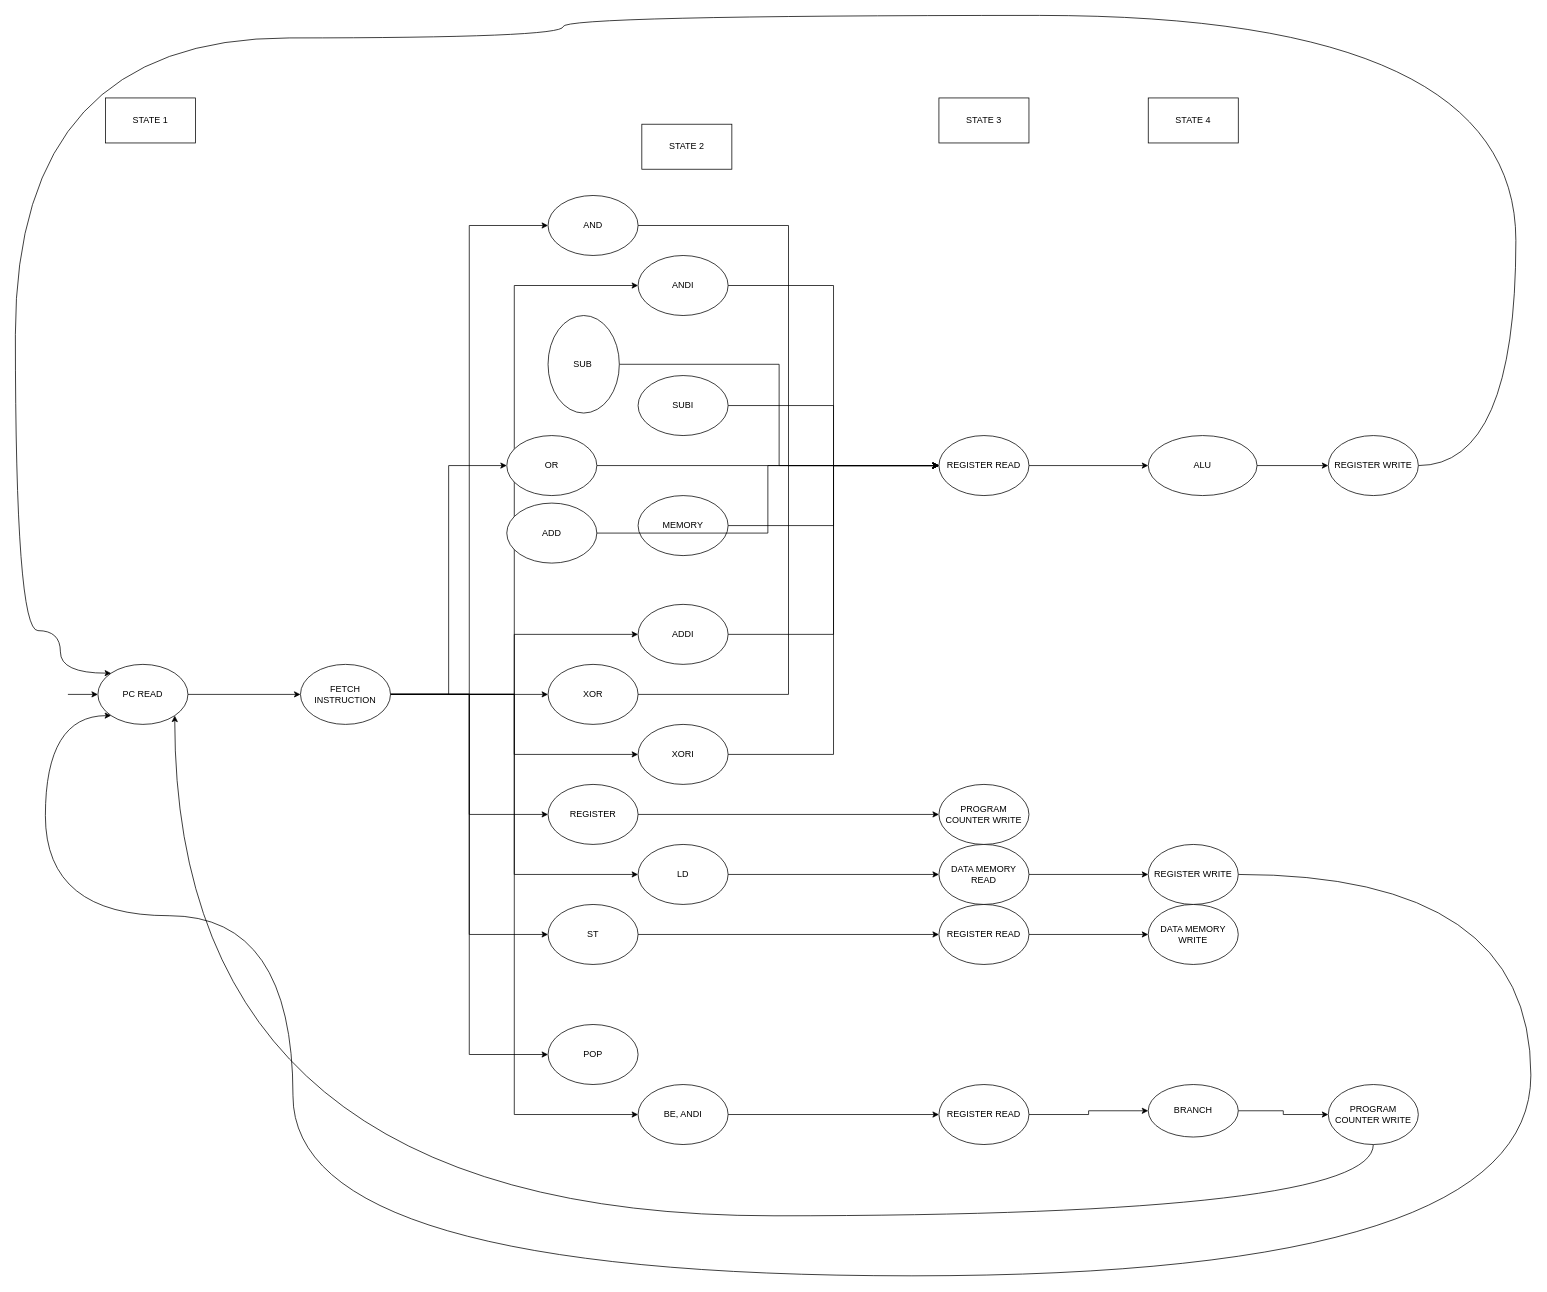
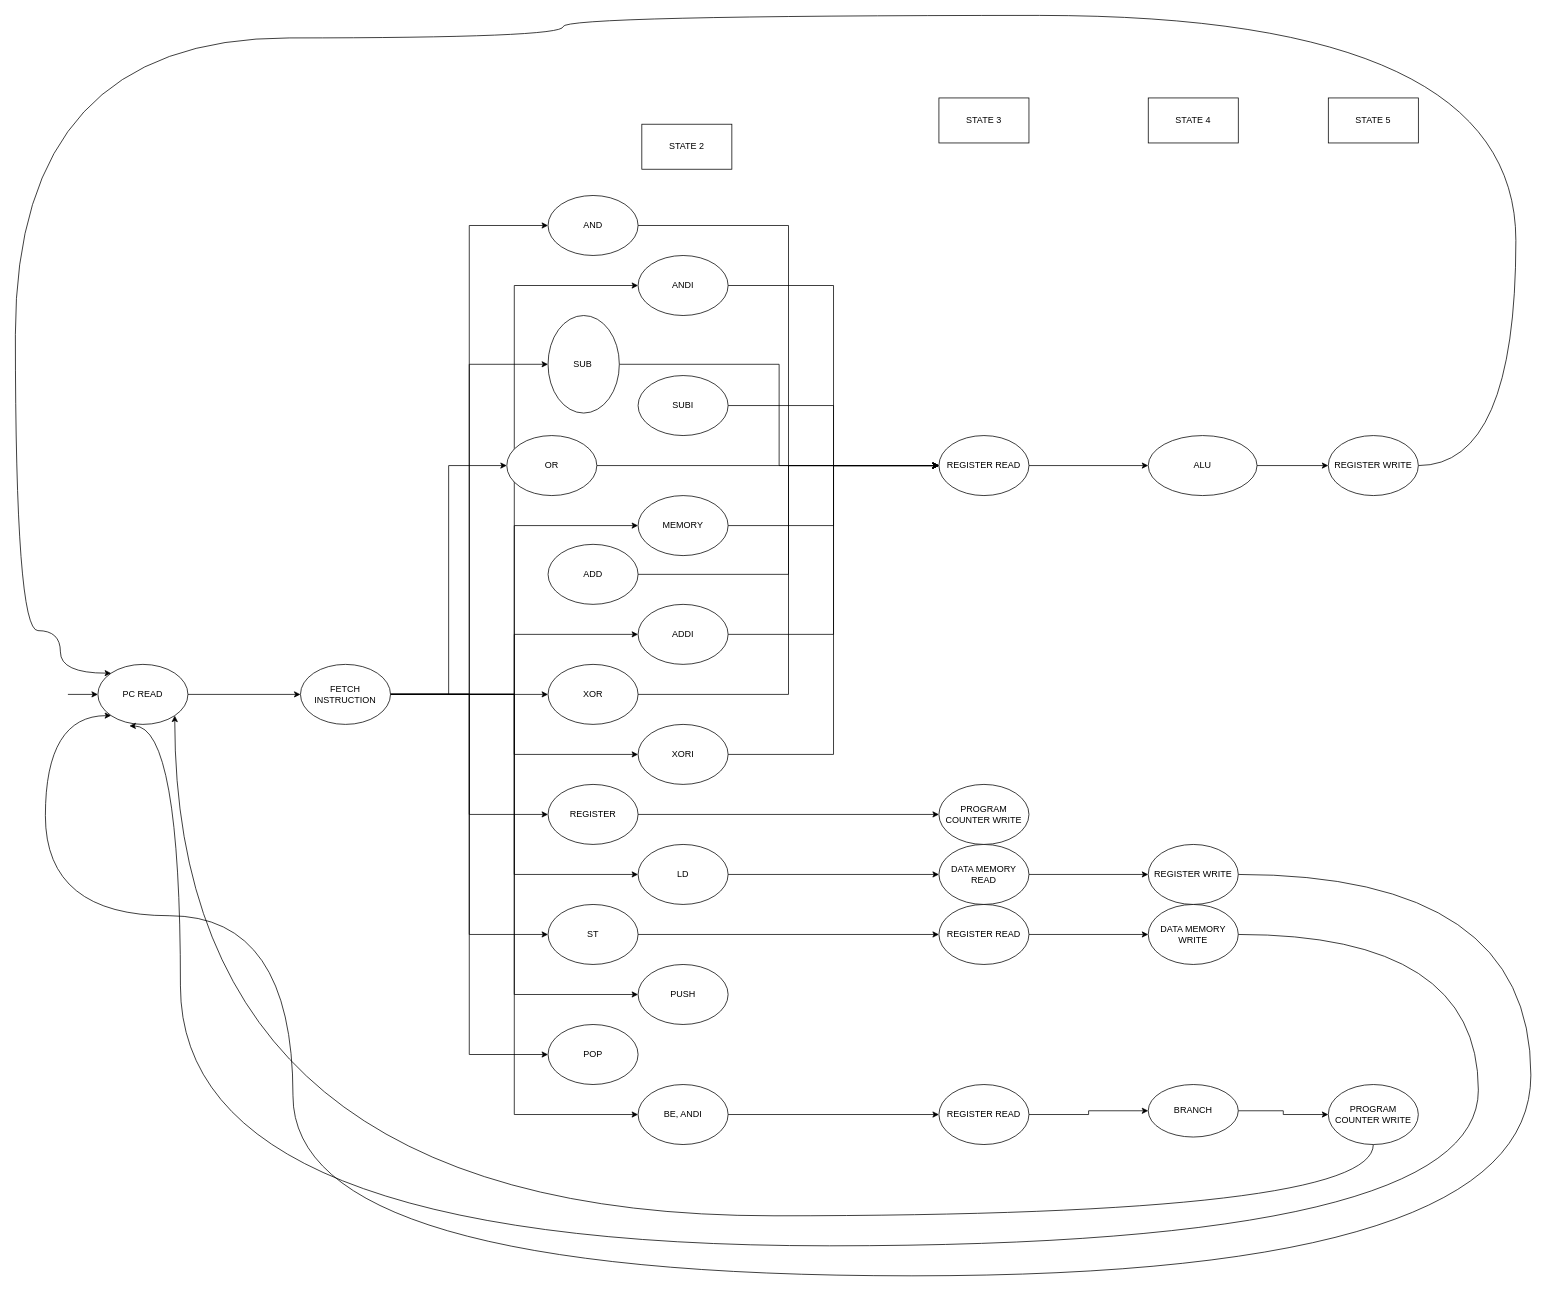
  <mxCell id="0" />
  <mxCell id="1" parent="0" />
- <mxCell id="2" value="STATE 1" style="rounded=0;whiteSpace=wrap;html=1;" vertex="1" parent="1"><mxGeometry x="140" y="130" width="120" height="60" as="geometry" /></mxCell>
  <mxCell id="3" value="STATE 2" style="rounded=0;whiteSpace=wrap;html=1;" vertex="1" parent="1"><mxGeometry x="855" y="165" width="120" height="60" as="geometry" /></mxCell>
  <mxCell id="4" style="edgeStyle=orthogonalEdgeStyle;rounded=0;orthogonalLoop=1;jettySize=auto;html=1;entryX=0;entryY=0.5;entryDx=0;entryDy=0;" edge="1" parent="1" source="5" target="20"><mxGeometry relative="1" as="geometry" /></mxCell>
  <mxCell id="5" value="PC READ" style="ellipse;whiteSpace=wrap;html=1;" vertex="1" parent="1"><mxGeometry x="130" y="885" width="120" height="80" as="geometry" /></mxCell>
  <mxCell id="6" style="edgeStyle=orthogonalEdgeStyle;rounded=0;orthogonalLoop=1;jettySize=auto;html=1;entryX=0;entryY=0.5;entryDx=0;entryDy=0;exitX=1;exitY=0.5;exitDx=0;exitDy=0;" edge="1" parent="1" source="20" target="22"><mxGeometry relative="1" as="geometry"><mxPoint x="460" y="290" as="targetPoint" /><mxPoint x="560" y="925" as="sourcePoint" /></mxGeometry></mxCell>
+ <mxCell id="7" style="edgeStyle=orthogonalEdgeStyle;rounded=0;orthogonalLoop=1;jettySize=auto;html=1;exitX=1;exitY=0.5;exitDx=0;exitDy=0;entryX=0;entryY=0.5;entryDx=0;entryDy=0;" edge="1" parent="1" source="20" target="26"><mxGeometry relative="1" as="geometry" /></mxCell>
  <mxCell id="8" style="edgeStyle=orthogonalEdgeStyle;rounded=0;orthogonalLoop=1;jettySize=auto;html=1;entryX=0;entryY=0.5;entryDx=0;entryDy=0;" edge="1" parent="1" source="20" target="30"><mxGeometry relative="1" as="geometry" /></mxCell>
+ <mxCell id="9" style="edgeStyle=orthogonalEdgeStyle;rounded=0;orthogonalLoop=1;jettySize=auto;html=1;entryX=0;entryY=0.5;entryDx=0;entryDy=0;" edge="1" parent="1" source="20" target="32"><mxGeometry relative="1" as="geometry" /></mxCell>
  <mxCell id="10" style="edgeStyle=orthogonalEdgeStyle;rounded=0;orthogonalLoop=1;jettySize=auto;html=1;entryX=0;entryY=0.5;entryDx=0;entryDy=0;" edge="1" parent="1" source="20" target="38"><mxGeometry relative="1" as="geometry" /></mxCell>
  <mxCell id="11" style="edgeStyle=orthogonalEdgeStyle;rounded=0;orthogonalLoop=1;jettySize=auto;html=1;" edge="1" parent="1" source="20" target="36"><mxGeometry relative="1" as="geometry" /></mxCell>
  <mxCell id="12" style="edgeStyle=orthogonalEdgeStyle;rounded=0;orthogonalLoop=1;jettySize=auto;html=1;exitX=1;exitY=0.5;exitDx=0;exitDy=0;entryX=0;entryY=0.5;entryDx=0;entryDy=0;" edge="1" parent="1" source="20" target="42"><mxGeometry relative="1" as="geometry" /></mxCell>
  <mxCell id="13" style="edgeStyle=orthogonalEdgeStyle;rounded=0;orthogonalLoop=1;jettySize=auto;html=1;entryX=0;entryY=0.5;entryDx=0;entryDy=0;" edge="1" parent="1" source="20" target="24"><mxGeometry relative="1" as="geometry" /></mxCell>
  <mxCell id="14" style="edgeStyle=orthogonalEdgeStyle;rounded=0;orthogonalLoop=1;jettySize=auto;html=1;entryX=0;entryY=0.5;entryDx=0;entryDy=0;" edge="1" parent="1" source="20" target="46"><mxGeometry relative="1" as="geometry" /></mxCell>
  <mxCell id="15" style="edgeStyle=orthogonalEdgeStyle;rounded=0;orthogonalLoop=1;jettySize=auto;html=1;entryX=0;entryY=0.5;entryDx=0;entryDy=0;" edge="1" parent="1" source="20" target="48"><mxGeometry relative="1" as="geometry" /></mxCell>
  <mxCell id="16" style="edgeStyle=orthogonalEdgeStyle;rounded=0;orthogonalLoop=1;jettySize=auto;html=1;entryX=0;entryY=0.5;entryDx=0;entryDy=0;" edge="1" parent="1" source="20" target="40"><mxGeometry relative="1" as="geometry" /></mxCell>
  <mxCell id="17" style="edgeStyle=orthogonalEdgeStyle;rounded=0;orthogonalLoop=1;jettySize=auto;html=1;entryX=0;entryY=0.5;entryDx=0;entryDy=0;" edge="1" parent="1" source="20" target="44"><mxGeometry relative="1" as="geometry" /></mxCell>
+ <mxCell id="18" style="edgeStyle=orthogonalEdgeStyle;rounded=0;orthogonalLoop=1;jettySize=auto;html=1;entryX=0;entryY=0.5;entryDx=0;entryDy=0;" edge="1" parent="1" source="20" target="47"><mxGeometry relative="1" as="geometry" /></mxCell>
  <mxCell id="19" style="edgeStyle=orthogonalEdgeStyle;rounded=0;orthogonalLoop=1;jettySize=auto;html=1;entryX=0;entryY=0.5;entryDx=0;entryDy=0;" edge="1" parent="1" source="20" target="50"><mxGeometry relative="1" as="geometry" /></mxCell>
  <mxCell id="20" value="FETCH INSTRUCTION" style="ellipse;whiteSpace=wrap;html=1;" vertex="1" parent="1"><mxGeometry x="400" y="885" width="120" height="80" as="geometry" /></mxCell>
  <mxCell id="21" style="edgeStyle=orthogonalEdgeStyle;rounded=0;orthogonalLoop=1;jettySize=auto;html=1;entryX=0;entryY=0.5;entryDx=0;entryDy=0;" edge="1" parent="1" source="22" target="54"><mxGeometry relative="1" as="geometry" /></mxCell>
  <mxCell id="22" value="AND" style="ellipse;whiteSpace=wrap;html=1;" vertex="1" parent="1"><mxGeometry x="730" y="260" width="120" height="80" as="geometry" /></mxCell>
  <mxCell id="23" style="edgeStyle=orthogonalEdgeStyle;rounded=0;orthogonalLoop=1;jettySize=auto;html=1;entryX=0;entryY=0.5;entryDx=0;entryDy=0;" edge="1" parent="1" source="24" target="54"><mxGeometry relative="1" as="geometry" /></mxCell>
  <mxCell id="24" value="ANDI" style="ellipse;whiteSpace=wrap;html=1;" vertex="1" parent="1"><mxGeometry x="850" y="340" width="120" height="80" as="geometry" /></mxCell>
  <mxCell id="25" style="edgeStyle=orthogonalEdgeStyle;rounded=0;orthogonalLoop=1;jettySize=auto;html=1;entryX=0;entryY=0.5;entryDx=0;entryDy=0;" edge="1" parent="1" source="26" target="54"><mxGeometry relative="1" as="geometry"><mxPoint x="1250" y="460" as="targetPoint" /></mxGeometry></mxCell>
  <mxCell id="26" value="SUB&lt;span style=&quot;white-space: pre;&quot;&gt;&#09;&lt;/span&gt;" style="ellipse;whiteSpace=wrap;html=1;" vertex="1" parent="1"><mxGeometry x="730" y="420" width="95" height="130" as="geometry" /></mxCell>
  <mxCell id="27" style="edgeStyle=orthogonalEdgeStyle;rounded=0;orthogonalLoop=1;jettySize=auto;html=1;entryX=0;entryY=0.5;entryDx=0;entryDy=0;" edge="1" parent="1" source="28" target="54"><mxGeometry relative="1" as="geometry" /></mxCell>
  <mxCell id="28" value="SUBI" style="ellipse;whiteSpace=wrap;html=1;" vertex="1" parent="1"><mxGeometry x="850" y="500" width="120" height="80" as="geometry" /></mxCell>
  <mxCell id="29" style="edgeStyle=orthogonalEdgeStyle;rounded=0;orthogonalLoop=1;jettySize=auto;html=1;entryX=0;entryY=0.5;entryDx=0;entryDy=0;" edge="1" parent="1" source="30" target="54"><mxGeometry relative="1" as="geometry" /></mxCell>
  <mxCell id="30" value="OR" style="ellipse;whiteSpace=wrap;html=1;" vertex="1" parent="1"><mxGeometry x="675" y="580" width="120" height="80" as="geometry" /></mxCell>
  <mxCell id="31" style="edgeStyle=orthogonalEdgeStyle;rounded=0;orthogonalLoop=1;jettySize=auto;html=1;entryX=0;entryY=0.5;entryDx=0;entryDy=0;" edge="1" parent="1" source="32" target="54"><mxGeometry relative="1" as="geometry" /></mxCell>
  <mxCell id="32" value="MEMORY" style="ellipse;whiteSpace=wrap;html=1;" vertex="1" parent="1"><mxGeometry x="850" y="660" width="120" height="80" as="geometry" /></mxCell>
  <mxCell id="33" style="edgeStyle=orthogonalEdgeStyle;rounded=0;orthogonalLoop=1;jettySize=auto;html=1;entryX=0;entryY=0.5;entryDx=0;entryDy=0;" edge="1" parent="1" source="34" target="54"><mxGeometry relative="1" as="geometry" /></mxCell>
- <mxCell id="34" value="ADD" style="ellipse;whiteSpace=wrap;html=1;" vertex="1" parent="1"><mxGeometry x="675" y="670" width="120" height="80" as="geometry" /></mxCell>
+ <mxCell id="34" value="ADD" style="ellipse;whiteSpace=wrap;html=1;" vertex="1" parent="1"><mxGeometry x="730" y="725" width="120" height="80" as="geometry" /></mxCell>
  <mxCell id="35" style="edgeStyle=orthogonalEdgeStyle;rounded=0;orthogonalLoop=1;jettySize=auto;html=1;entryX=0;entryY=0.5;entryDx=0;entryDy=0;" edge="1" parent="1" source="36" target="54"><mxGeometry relative="1" as="geometry" /></mxCell>
  <mxCell id="36" value="ADDI" style="ellipse;whiteSpace=wrap;html=1;" vertex="1" parent="1"><mxGeometry x="850" y="805" width="120" height="80" as="geometry" /></mxCell>
  <mxCell id="37" style="edgeStyle=orthogonalEdgeStyle;rounded=0;orthogonalLoop=1;jettySize=auto;html=1;entryX=0;entryY=0.5;entryDx=0;entryDy=0;" edge="1" parent="1" source="38" target="54"><mxGeometry relative="1" as="geometry" /></mxCell>
  <mxCell id="38" value="XOR" style="ellipse;whiteSpace=wrap;html=1;" vertex="1" parent="1"><mxGeometry x="730" y="885" width="120" height="80" as="geometry" /></mxCell>
  <mxCell id="39" style="edgeStyle=orthogonalEdgeStyle;rounded=0;orthogonalLoop=1;jettySize=auto;html=1;entryX=0;entryY=0.5;entryDx=0;entryDy=0;" edge="1" parent="1" source="40" target="54"><mxGeometry relative="1" as="geometry" /></mxCell>
  <mxCell id="40" value="XORI" style="ellipse;whiteSpace=wrap;html=1;" vertex="1" parent="1"><mxGeometry x="850" y="965" width="120" height="80" as="geometry" /></mxCell>
  <mxCell id="41" style="edgeStyle=orthogonalEdgeStyle;rounded=0;orthogonalLoop=1;jettySize=auto;html=1;" edge="1" parent="1" source="42" target="59"><mxGeometry relative="1" as="geometry" /></mxCell>
  <mxCell id="42" value="REGISTER" style="ellipse;whiteSpace=wrap;html=1;" vertex="1" parent="1"><mxGeometry x="730" y="1045" width="120" height="80" as="geometry" /></mxCell>
  <mxCell id="43" style="edgeStyle=orthogonalEdgeStyle;rounded=0;orthogonalLoop=1;jettySize=auto;html=1;entryX=0;entryY=0.5;entryDx=0;entryDy=0;" edge="1" parent="1" source="44" target="56"><mxGeometry relative="1" as="geometry" /></mxCell>
  <mxCell id="44" value="LD" style="ellipse;whiteSpace=wrap;html=1;" vertex="1" parent="1"><mxGeometry x="850" y="1125" width="120" height="80" as="geometry" /></mxCell>
  <mxCell id="45" style="edgeStyle=orthogonalEdgeStyle;rounded=0;orthogonalLoop=1;jettySize=auto;html=1;entryX=0;entryY=0.5;entryDx=0;entryDy=0;" edge="1" parent="1" source="46" target="58"><mxGeometry relative="1" as="geometry" /></mxCell>
  <mxCell id="46" value="ST" style="ellipse;whiteSpace=wrap;html=1;" vertex="1" parent="1"><mxGeometry x="730" y="1205" width="120" height="80" as="geometry" /></mxCell>
+ <mxCell id="47" value="PUSH" style="ellipse;whiteSpace=wrap;html=1;" vertex="1" parent="1"><mxGeometry x="850" y="1285" width="120" height="80" as="geometry" /></mxCell>
  <mxCell id="48" value="POP" style="ellipse;whiteSpace=wrap;html=1;" vertex="1" parent="1"><mxGeometry x="730" y="1365" width="120" height="80" as="geometry" /></mxCell>
  <mxCell id="49" style="edgeStyle=orthogonalEdgeStyle;rounded=0;orthogonalLoop=1;jettySize=auto;html=1;entryX=0;entryY=0.5;entryDx=0;entryDy=0;" edge="1" parent="1" source="50" target="61"><mxGeometry relative="1" as="geometry" /></mxCell>
  <mxCell id="50" value="BE, ANDI" style="ellipse;whiteSpace=wrap;html=1;" vertex="1" parent="1"><mxGeometry x="850" y="1445" width="120" height="80" as="geometry" /></mxCell>
  <mxCell id="51" value="" style="endArrow=classic;html=1;rounded=0;entryX=0;entryY=0.5;entryDx=0;entryDy=0;" edge="1" parent="1" target="5"><mxGeometry width="50" height="50" relative="1" as="geometry"><mxPoint x="90" y="925" as="sourcePoint" /><mxPoint x="240" y="725" as="targetPoint" /></mxGeometry></mxCell>
  <mxCell id="52" value="STATE 3" style="rounded=0;whiteSpace=wrap;html=1;" vertex="1" parent="1"><mxGeometry x="1251" y="130" width="120" height="60" as="geometry" /></mxCell>
  <mxCell id="53" style="edgeStyle=orthogonalEdgeStyle;rounded=0;orthogonalLoop=1;jettySize=auto;html=1;" edge="1" parent="1" source="54" target="64"><mxGeometry relative="1" as="geometry" /></mxCell>
  <mxCell id="54" value="REGISTER READ" style="ellipse;whiteSpace=wrap;html=1;" vertex="1" parent="1"><mxGeometry x="1251" y="580" width="120" height="80" as="geometry" /></mxCell>
  <mxCell id="55" style="edgeStyle=orthogonalEdgeStyle;rounded=0;orthogonalLoop=1;jettySize=auto;html=1;entryX=0;entryY=0.5;entryDx=0;entryDy=0;" edge="1" parent="1" source="56" target="66"><mxGeometry relative="1" as="geometry" /></mxCell>
  <mxCell id="56" value="DATA MEMORY &lt;br&gt;READ" style="ellipse;whiteSpace=wrap;html=1;" vertex="1" parent="1"><mxGeometry x="1251" y="1125" width="120" height="80" as="geometry" /></mxCell>
  <mxCell id="57" style="edgeStyle=orthogonalEdgeStyle;rounded=0;orthogonalLoop=1;jettySize=auto;html=1;" edge="1" parent="1" source="58" target="68"><mxGeometry relative="1" as="geometry" /></mxCell>
  <mxCell id="58" value="REGISTER READ" style="ellipse;whiteSpace=wrap;html=1;" vertex="1" parent="1"><mxGeometry x="1251" y="1205" width="120" height="80" as="geometry" /></mxCell>
  <mxCell id="59" value="PROGRAM COUNTER WRITE" style="ellipse;whiteSpace=wrap;html=1;" vertex="1" parent="1"><mxGeometry x="1251" y="1045" width="120" height="80" as="geometry" /></mxCell>
  <mxCell id="60" style="edgeStyle=orthogonalEdgeStyle;rounded=0;orthogonalLoop=1;jettySize=auto;html=1;entryX=0;entryY=0.5;entryDx=0;entryDy=0;" edge="1" parent="1" source="61" target="73"><mxGeometry relative="1" as="geometry" /></mxCell>
  <mxCell id="61" value="REGISTER READ" style="ellipse;whiteSpace=wrap;html=1;" vertex="1" parent="1"><mxGeometry x="1251" y="1445" width="120" height="80" as="geometry" /></mxCell>
  <mxCell id="62" value="STATE 4" style="rounded=0;whiteSpace=wrap;html=1;" vertex="1" parent="1"><mxGeometry x="1530" y="130" width="120" height="60" as="geometry" /></mxCell>
  <mxCell id="63" style="edgeStyle=orthogonalEdgeStyle;rounded=0;orthogonalLoop=1;jettySize=auto;html=1;" edge="1" parent="1" source="64" target="70"><mxGeometry relative="1" as="geometry" /></mxCell>
  <mxCell id="64" value="ALU" style="ellipse;whiteSpace=wrap;html=1;" vertex="1" parent="1"><mxGeometry x="1530" y="580" width="145" height="80" as="geometry" /></mxCell>
  <mxCell id="65" style="edgeStyle=orthogonalEdgeStyle;curved=1;rounded=0;orthogonalLoop=1;jettySize=auto;html=1;entryX=0;entryY=1;entryDx=0;entryDy=0;" edge="1" parent="1" source="66" target="5"><mxGeometry relative="1" as="geometry"><mxPoint x="60" y="1080" as="targetPoint" /><Array as="points"><mxPoint x="2040" y="1165" /><mxPoint x="2040" y="1700" /><mxPoint x="390" y="1700" /><mxPoint x="390" y="1220" /><mxPoint x="60" y="1220" /><mxPoint x="60" y="953" /></Array></mxGeometry></mxCell>
  <mxCell id="66" value="REGISTER WRITE" style="ellipse;whiteSpace=wrap;html=1;" vertex="1" parent="1"><mxGeometry x="1530" y="1125" width="120" height="80" as="geometry" /></mxCell>
+ <mxCell id="67" style="edgeStyle=orthogonalEdgeStyle;curved=1;rounded=0;orthogonalLoop=1;jettySize=auto;html=1;entryX=0.35;entryY=1.025;entryDx=0;entryDy=0;entryPerimeter=0;" edge="1" parent="1" source="68" target="5"><mxGeometry relative="1" as="geometry"><mxPoint x="140" y="1020" as="targetPoint" /><Array as="points"><mxPoint x="1970" y="1245" /><mxPoint x="1970" y="1660" /><mxPoint x="240" y="1660" /><mxPoint x="240" y="967" /></Array></mxGeometry></mxCell>
  <mxCell id="68" value="DATA MEMORY &lt;br&gt;WRITE" style="ellipse;whiteSpace=wrap;html=1;" vertex="1" parent="1"><mxGeometry x="1530" y="1205" width="120" height="80" as="geometry" /></mxCell>
  <mxCell id="69" style="edgeStyle=orthogonalEdgeStyle;rounded=0;orthogonalLoop=1;jettySize=auto;html=1;curved=1;entryX=0;entryY=0;entryDx=0;entryDy=0;" edge="1" parent="1" source="70" target="5"><mxGeometry relative="1" as="geometry"><mxPoint x="90" y="930" as="targetPoint" /><Array as="points"><mxPoint x="2020" y="620" /><mxPoint x="2020" y="20" /><mxPoint x="750" y="20" /><mxPoint x="750" y="50" /><mxPoint x="20" y="50" /><mxPoint x="20" y="840" /><mxPoint x="80" y="840" /><mxPoint x="80" y="897" /></Array></mxGeometry></mxCell>
  <mxCell id="70" value="REGISTER WRITE" style="ellipse;whiteSpace=wrap;html=1;" vertex="1" parent="1"><mxGeometry x="1770" y="580" width="120" height="80" as="geometry" /></mxCell>
+ <mxCell id="71" value="STATE 5" style="rounded=0;whiteSpace=wrap;html=1;" vertex="1" parent="1"><mxGeometry x="1770" y="130" width="120" height="60" as="geometry" /></mxCell>
  <mxCell id="72" style="edgeStyle=orthogonalEdgeStyle;rounded=0;orthogonalLoop=1;jettySize=auto;html=1;entryX=0;entryY=0.5;entryDx=0;entryDy=0;" edge="1" parent="1" source="73" target="75"><mxGeometry relative="1" as="geometry" /></mxCell>
  <mxCell id="73" value="BRANCH" style="ellipse;whiteSpace=wrap;html=1;" vertex="1" parent="1"><mxGeometry x="1530" y="1445" width="120" height="70" as="geometry" /></mxCell>
  <mxCell id="74" style="edgeStyle=orthogonalEdgeStyle;curved=1;rounded=0;orthogonalLoop=1;jettySize=auto;html=1;entryX=1;entryY=1;entryDx=0;entryDy=0;" edge="1" parent="1" source="75" target="5"><mxGeometry relative="1" as="geometry"><Array as="points"><mxPoint x="1830" y="1620" /><mxPoint x="232" y="1620" /></Array></mxGeometry></mxCell>
  <mxCell id="75" value="PROGRAM COUNTER WRITE" style="ellipse;whiteSpace=wrap;html=1;" vertex="1" parent="1"><mxGeometry x="1770" y="1445" width="120" height="80" as="geometry" /></mxCell>
